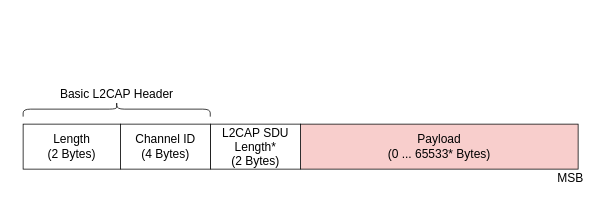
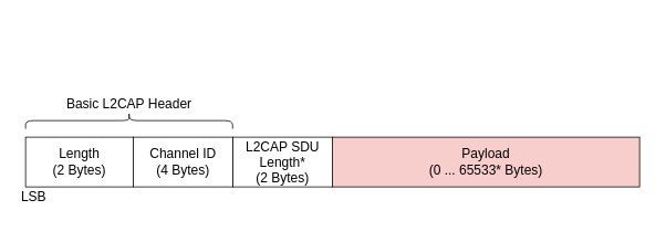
  <mxCell id="0" />
  <mxCell id="1" parent="0" />
  <mxCell id="2" value="&lt;font style=&quot;font-size: 16px&quot;&gt;Payload&lt;br&gt;(0 ... 65533* Bytes)&lt;br&gt;&lt;/font&gt;" style="rounded=0;whiteSpace=wrap;html=1;fillColor=#f8cecc;" parent="1" vertex="1"><mxGeometry x="400" y="165" width="370" height="60" as="geometry" /></mxCell>
  <mxCell id="3" value="&lt;font style=&quot;font-size: 16px&quot;&gt;Channel ID&lt;br&gt;(4 Bytes)&lt;/font&gt;" style="rounded=0;whiteSpace=wrap;html=1;" parent="1" vertex="1"><mxGeometry x="160" y="165" width="120" height="60" as="geometry" /></mxCell>
  <mxCell id="4" value="&lt;font style=&quot;font-size: 16px&quot;&gt;Length&lt;br&gt;(2 Bytes)&lt;/font&gt;" style="rounded=0;whiteSpace=wrap;html=1;" parent="1" vertex="1"><mxGeometry x="30" y="165" width="130" height="60" as="geometry" /></mxCell>
  <mxCell id="5" value="" style="shape=curlyBracket;whiteSpace=wrap;html=1;rounded=1;rotation=90;" parent="1" vertex="1"><mxGeometry x="144.75" y="20.25" width="20" height="249.5" as="geometry" /></mxCell>
  <mxCell id="6" value="&lt;font style=&quot;font-size: 16px&quot;&gt;Basic L2CAP Header&lt;/font&gt;" style="text;html=1;strokeColor=none;fillColor=none;align=center;verticalAlign=middle;whiteSpace=wrap;rounded=0;" parent="1" vertex="1"><mxGeometry x="59.75" width="190" height="20" as="geometry" y="115" /></mxCell>
- <mxCell id="7" value="MSB" style="text;html=1;strokeColor=none;fillColor=none;align=center;verticalAlign=middle;whiteSpace=wrap;rounded=0;fontSize=16;" parent="1" vertex="1"><mxGeometry x="740" y="227" width="40" height="20" as="geometry" /></mxCell>
+ <mxCell id="8" value="LSB" style="text;html=1;strokeColor=none;fillColor=none;align=center;verticalAlign=middle;whiteSpace=wrap;rounded=0;fontSize=16;" parent="1" vertex="1"><mxGeometry y="227" width="40" height="20" as="geometry" x="20" /></mxCell>
  <mxCell id="9" value="&lt;font style=&quot;font-size: 16px&quot;&gt;L2CAP SDU Length*&lt;br&gt;(2 Bytes)&lt;/font&gt;" style="rounded=0;whiteSpace=wrap;html=1;" parent="1" vertex="1"><mxGeometry x="280" y="165" width="120" height="60" as="geometry" /></mxCell>
